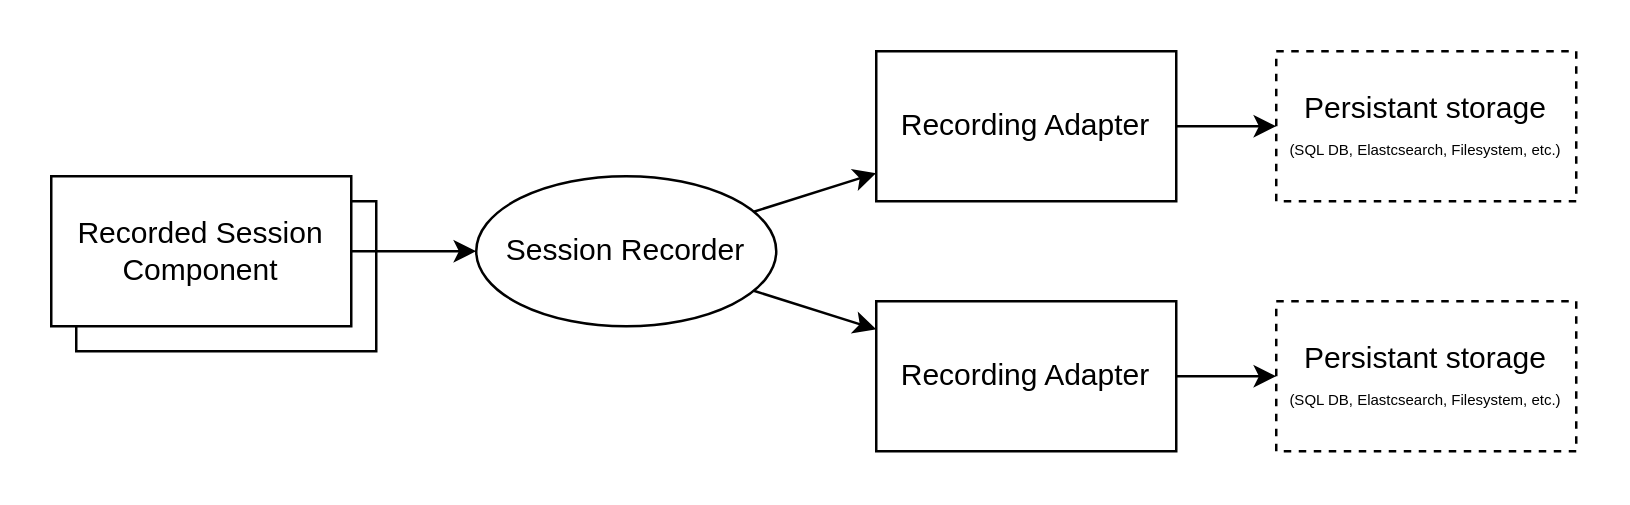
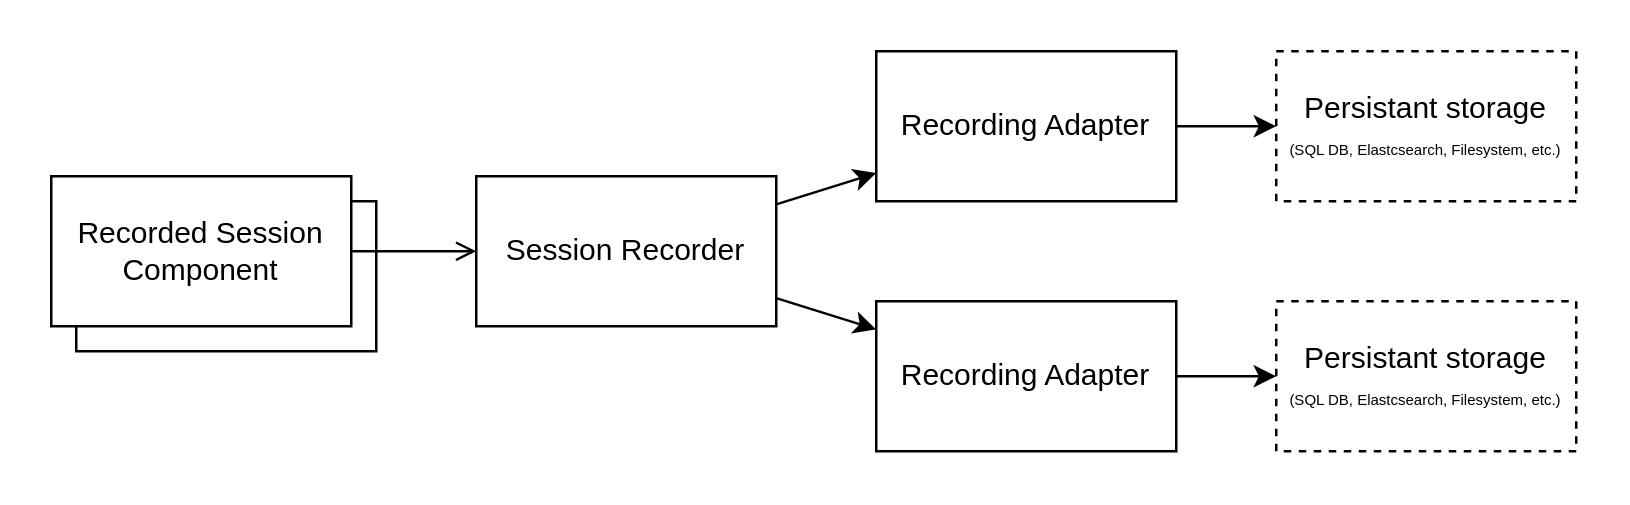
  <mxCell id="0" />
  <mxCell id="1" parent="0" />
  <mxCell id="2" value="RecordedActor" style="rounded=0;whiteSpace=wrap;html=1;" parent="1" vertex="1"><mxGeometry x="30" y="80" width="120" height="60" as="geometry" /></mxCell>
- <mxCell id="3" value="Session Recorder" style="ellipse;whiteSpace=wrap;html=1;" parent="1" vertex="1"><mxGeometry x="190" y="70" width="120" height="60" as="geometry" /></mxCell>
+ <mxCell id="3" value="Session Recorder" style="rounded=0;whiteSpace=wrap;html=1;" parent="1" vertex="1"><mxGeometry x="190" y="70" width="120" height="60" as="geometry" /></mxCell>
  <mxCell id="4" value="Recording Adapter" style="rounded=0;whiteSpace=wrap;html=1;" parent="1" vertex="1"><mxGeometry x="350" y="20" width="120" height="60" as="geometry" /></mxCell>
  <mxCell id="5" value="" style="endArrow=classic;html=1;" parent="1" source="4" target="6" edge="1"><mxGeometry width="50" height="50" relative="1" as="geometry"><mxPoint x="590" y="80" as="sourcePoint" /><mxPoint x="590" y="50" as="targetPoint" /></mxGeometry></mxCell>
  <mxCell id="6" value="Persistant storage&lt;br&gt;&lt;font style=&quot;font-size: 6px&quot;&gt;(SQL DB, Elastcsearch, Filesystem, etc.)&lt;/font&gt;" style="rounded=0;whiteSpace=wrap;html=1;dashed=1;" parent="1" vertex="1"><mxGeometry x="510" y="20" width="120" height="60" as="geometry" /></mxCell>
  <mxCell id="7" value="" style="endArrow=classic;html=1;" parent="1" source="3" target="4" edge="1"><mxGeometry width="50" height="50" relative="1" as="geometry"><mxPoint x="230" y="140" as="sourcePoint" /><mxPoint x="280" y="90" as="targetPoint" /></mxGeometry></mxCell>
  <mxCell id="8" value="Recorded Session Component" style="rounded=0;whiteSpace=wrap;html=1;fontSize=12;" parent="1" vertex="1"><mxGeometry x="20" y="70" width="120" height="60" as="geometry" /></mxCell>
- <mxCell id="9" value="" style="endArrow=classic;html=1;" parent="1" source="8" target="3" edge="1"><mxGeometry width="50" height="50" relative="1" as="geometry"><mxPoint x="-20" y="190" as="sourcePoint" /><mxPoint x="30" y="140" as="targetPoint" /></mxGeometry></mxCell>
+ <mxCell id="9" value="" style="endArrow=open;html=1;" parent="1" source="8" target="3" edge="1"><mxGeometry width="50" height="50" relative="1" as="geometry"><mxPoint x="-20" y="190" as="sourcePoint" /><mxPoint x="30" y="140" as="targetPoint" /></mxGeometry></mxCell>
  <mxCell id="10" value="Recording Adapter" style="rounded=0;whiteSpace=wrap;html=1;" parent="1" vertex="1"><mxGeometry x="350" y="120" width="120" height="60" as="geometry" /></mxCell>
  <mxCell id="11" value="" style="endArrow=classic;html=1;" parent="1" source="10" target="12" edge="1"><mxGeometry width="50" height="50" relative="1" as="geometry"><mxPoint x="590" y="180" as="sourcePoint" /><mxPoint x="590" y="150" as="targetPoint" /></mxGeometry></mxCell>
  <mxCell id="12" value="Persistant storage&lt;br&gt;&lt;font style=&quot;font-size: 6px&quot;&gt;(SQL DB, Elastcsearch, Filesystem, etc.)&lt;/font&gt;" style="rounded=0;whiteSpace=wrap;html=1;dashed=1;" parent="1" vertex="1"><mxGeometry x="510" y="120" width="120" height="60" as="geometry" /></mxCell>
  <mxCell id="13" value="" style="endArrow=classic;html=1;" parent="1" source="3" target="10" edge="1"><mxGeometry width="50" height="50" relative="1" as="geometry"><mxPoint x="320" y="95" as="sourcePoint" /><mxPoint x="400" y="75" as="targetPoint" /></mxGeometry></mxCell>
